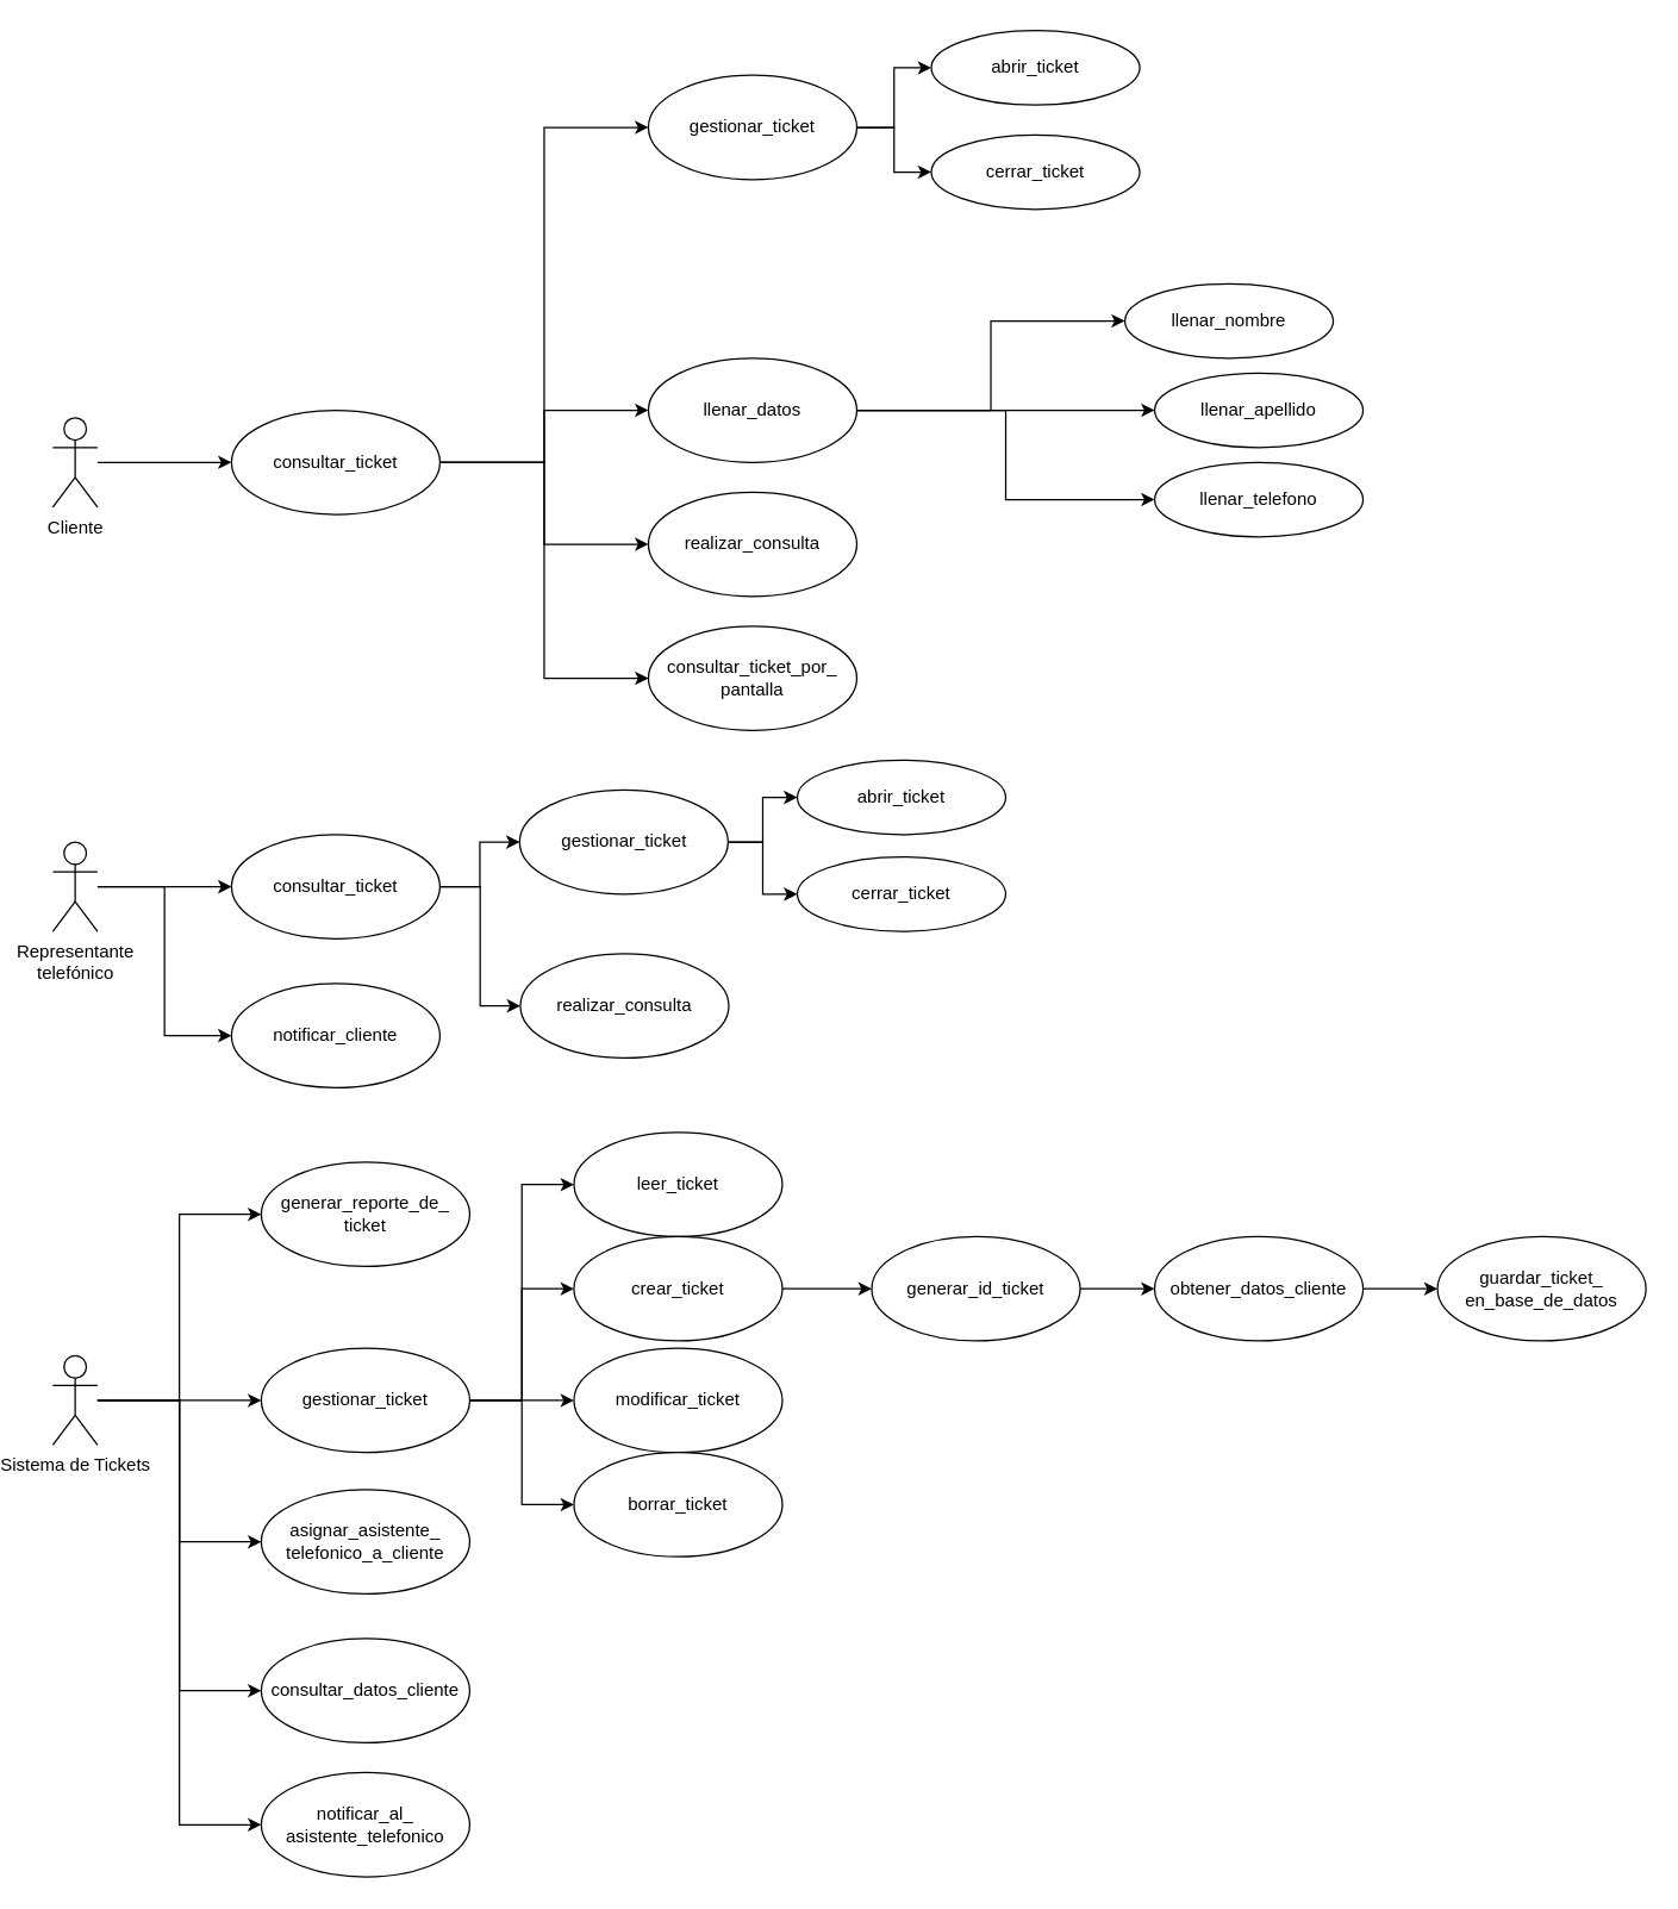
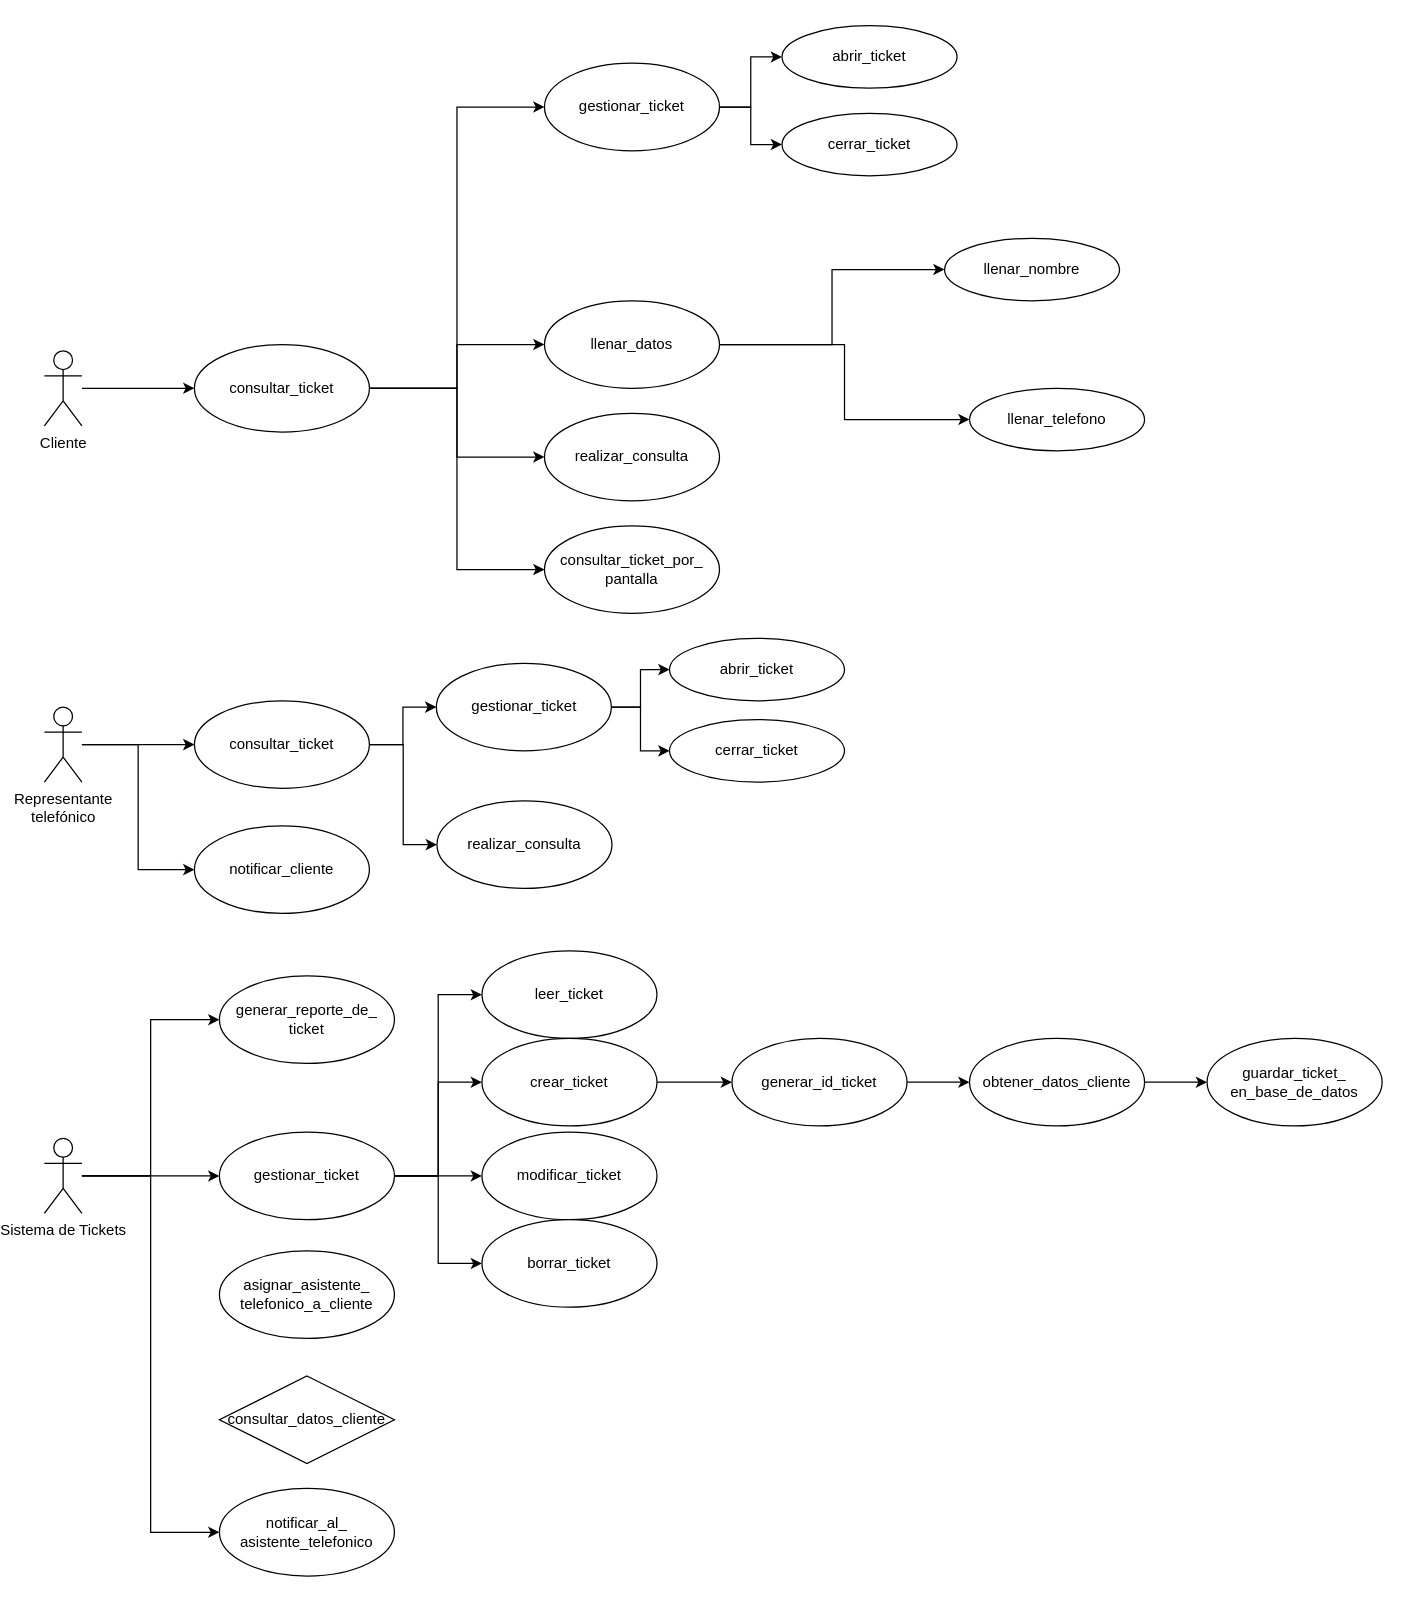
  <mxCell id="0" />
  <mxCell id="1" parent="0" />
  <mxCell id="2" style="edgeStyle=orthogonalEdgeStyle;rounded=0;orthogonalLoop=1;jettySize=auto;html=1;entryX=0;entryY=0.5;entryDx=0;entryDy=0;" parent="1" source="3" target="11" edge="1"><mxGeometry relative="1" as="geometry" /></mxCell>
  <mxCell id="3" value="Cliente" style="shape=umlActor;verticalLabelPosition=bottom;verticalAlign=top;html=1;" parent="1" vertex="1"><mxGeometry x="20" y="280" width="30" height="60" as="geometry" /></mxCell>
  <mxCell id="4" style="edgeStyle=orthogonalEdgeStyle;rounded=0;orthogonalLoop=1;jettySize=auto;html=1;entryX=0;entryY=0.5;entryDx=0;entryDy=0;" parent="1" source="6" target="17" edge="1"><mxGeometry relative="1" as="geometry" /></mxCell>
  <mxCell id="5" style="edgeStyle=orthogonalEdgeStyle;rounded=0;orthogonalLoop=1;jettySize=auto;html=1;entryX=0;entryY=0.5;entryDx=0;entryDy=0;" edge="1" parent="1" source="6" target="55"><mxGeometry relative="1" as="geometry" /></mxCell>
  <mxCell id="6" value="Representante &lt;br&gt;telefónico" style="shape=umlActor;verticalLabelPosition=bottom;verticalAlign=top;html=1;" parent="1" vertex="1"><mxGeometry x="20" y="565" width="30" height="60" as="geometry" /></mxCell>
  <mxCell id="7" style="edgeStyle=orthogonalEdgeStyle;rounded=0;orthogonalLoop=1;jettySize=auto;html=1;entryX=0;entryY=0.5;entryDx=0;entryDy=0;" parent="1" source="11" target="14" edge="1"><mxGeometry relative="1" as="geometry" /></mxCell>
  <mxCell id="8" style="edgeStyle=orthogonalEdgeStyle;rounded=0;orthogonalLoop=1;jettySize=auto;html=1;entryX=0;entryY=0.5;entryDx=0;entryDy=0;" parent="1" source="11" target="21" edge="1"><mxGeometry relative="1" as="geometry"><mxPoint x="420" y="275" as="targetPoint" /></mxGeometry></mxCell>
  <mxCell id="9" style="edgeStyle=orthogonalEdgeStyle;rounded=0;orthogonalLoop=1;jettySize=auto;html=1;entryX=0;entryY=0.5;entryDx=0;entryDy=0;" parent="1" source="11" target="51" edge="1"><mxGeometry relative="1" as="geometry"><mxPoint x="420" y="355" as="targetPoint" /></mxGeometry></mxCell>
  <mxCell id="10" style="edgeStyle=orthogonalEdgeStyle;rounded=0;orthogonalLoop=1;jettySize=auto;html=1;entryX=0;entryY=0.5;entryDx=0;entryDy=0;" edge="1" parent="1" source="11" target="59"><mxGeometry relative="1" as="geometry" /></mxCell>
  <mxCell id="11" value="consultar_ticket" style="ellipse;whiteSpace=wrap;html=1;" parent="1" vertex="1"><mxGeometry x="140" y="275" width="140" height="70" as="geometry" /></mxCell>
  <mxCell id="12" style="edgeStyle=orthogonalEdgeStyle;rounded=0;orthogonalLoop=1;jettySize=auto;html=1;entryX=0;entryY=0.5;entryDx=0;entryDy=0;" edge="1" parent="1" source="14" target="49"><mxGeometry relative="1" as="geometry" /></mxCell>
  <mxCell id="13" style="edgeStyle=orthogonalEdgeStyle;rounded=0;orthogonalLoop=1;jettySize=auto;html=1;entryX=0;entryY=0.5;entryDx=0;entryDy=0;" edge="1" parent="1" source="14" target="50"><mxGeometry relative="1" as="geometry" /></mxCell>
  <mxCell id="14" value="gestionar_ticket" style="ellipse;whiteSpace=wrap;html=1;" parent="1" vertex="1"><mxGeometry x="420" y="50" width="140" height="70" as="geometry" /></mxCell>
  <mxCell id="15" style="edgeStyle=orthogonalEdgeStyle;rounded=0;orthogonalLoop=1;jettySize=auto;html=1;entryX=0;entryY=0.5;entryDx=0;entryDy=0;" edge="1" parent="1" source="17" target="27"><mxGeometry relative="1" as="geometry" /></mxCell>
  <mxCell id="16" style="edgeStyle=orthogonalEdgeStyle;rounded=0;orthogonalLoop=1;jettySize=auto;html=1;entryX=0;entryY=0.5;entryDx=0;entryDy=0;" edge="1" parent="1" source="17" target="52"><mxGeometry relative="1" as="geometry" /></mxCell>
  <mxCell id="17" value="consultar_ticket" style="ellipse;whiteSpace=wrap;html=1;" parent="1" vertex="1"><mxGeometry x="140" y="560" width="140" height="70" as="geometry" /></mxCell>
  <mxCell id="18" style="edgeStyle=orthogonalEdgeStyle;rounded=0;orthogonalLoop=1;jettySize=auto;html=1;entryX=0;entryY=0.5;entryDx=0;entryDy=0;" parent="1" source="21" target="22" edge="1"><mxGeometry relative="1" as="geometry" /></mxCell>
- <mxCell id="19" style="edgeStyle=orthogonalEdgeStyle;rounded=0;orthogonalLoop=1;jettySize=auto;html=1;entryX=0;entryY=0.5;entryDx=0;entryDy=0;" parent="1" source="21" target="23" edge="1"><mxGeometry relative="1" as="geometry" /></mxCell>
  <mxCell id="20" style="edgeStyle=orthogonalEdgeStyle;rounded=0;orthogonalLoop=1;jettySize=auto;html=1;entryX=0;entryY=0.5;entryDx=0;entryDy=0;" parent="1" source="21" target="24" edge="1"><mxGeometry relative="1" as="geometry" /></mxCell>
  <mxCell id="21" value="llenar_datos" style="ellipse;whiteSpace=wrap;html=1;" parent="1" vertex="1"><mxGeometry x="420" y="240" width="140" height="70" as="geometry" /></mxCell>
  <mxCell id="22" value="llenar_nombre" style="ellipse;whiteSpace=wrap;html=1;" parent="1" vertex="1"><mxGeometry x="740" y="190" width="140" height="50" as="geometry" /></mxCell>
- <mxCell id="23" value="llenar_apellido" style="ellipse;whiteSpace=wrap;html=1;" parent="1" vertex="1"><mxGeometry x="760" y="250" width="140" height="50" as="geometry" /></mxCell>
  <mxCell id="24" value="llenar_telefono" style="ellipse;whiteSpace=wrap;html=1;" parent="1" vertex="1"><mxGeometry x="760" y="310" width="140" height="50" as="geometry" /></mxCell>
  <mxCell id="25" style="edgeStyle=orthogonalEdgeStyle;rounded=0;orthogonalLoop=1;jettySize=auto;html=1;entryX=0;entryY=0.5;entryDx=0;entryDy=0;" edge="1" parent="1" source="27" target="53"><mxGeometry relative="1" as="geometry" /></mxCell>
  <mxCell id="26" style="edgeStyle=orthogonalEdgeStyle;rounded=0;orthogonalLoop=1;jettySize=auto;html=1;entryX=0;entryY=0.5;entryDx=0;entryDy=0;" edge="1" parent="1" source="27" target="54"><mxGeometry relative="1" as="geometry" /></mxCell>
  <mxCell id="27" value="gestionar_ticket" style="ellipse;whiteSpace=wrap;html=1;" parent="1" vertex="1"><mxGeometry x="333.5" y="530" width="140" height="70" as="geometry" /></mxCell>
  <mxCell id="28" style="edgeStyle=orthogonalEdgeStyle;rounded=0;orthogonalLoop=1;jettySize=auto;html=1;entryX=0;entryY=0.5;entryDx=0;entryDy=0;" parent="1" source="33" target="38" edge="1"><mxGeometry relative="1" as="geometry" /></mxCell>
- <mxCell id="29" style="edgeStyle=orthogonalEdgeStyle;rounded=0;orthogonalLoop=1;jettySize=auto;html=1;entryX=0;entryY=0.5;entryDx=0;entryDy=0;" edge="1" parent="1" source="33" target="56"><mxGeometry relative="1" as="geometry" /></mxCell>
  <mxCell id="30" style="edgeStyle=orthogonalEdgeStyle;rounded=0;orthogonalLoop=1;jettySize=auto;html=1;entryX=0;entryY=0.5;entryDx=0;entryDy=0;" edge="1" parent="1" source="33" target="57"><mxGeometry relative="1" as="geometry" /></mxCell>
- <mxCell id="31" style="edgeStyle=orthogonalEdgeStyle;rounded=0;orthogonalLoop=1;jettySize=auto;html=1;entryX=0;entryY=0.5;entryDx=0;entryDy=0;" edge="1" parent="1" source="33" target="58"><mxGeometry relative="1" as="geometry" /></mxCell>
  <mxCell id="32" style="edgeStyle=orthogonalEdgeStyle;rounded=0;orthogonalLoop=1;jettySize=auto;html=1;entryX=0;entryY=0.5;entryDx=0;entryDy=0;" edge="1" parent="1" source="33" target="60"><mxGeometry relative="1" as="geometry" /></mxCell>
  <mxCell id="33" value="Sistema de Tickets" style="shape=umlActor;verticalLabelPosition=bottom;verticalAlign=top;html=1;" parent="1" vertex="1"><mxGeometry x="20" y="910" width="30" height="60" as="geometry" /></mxCell>
  <mxCell id="34" style="edgeStyle=orthogonalEdgeStyle;rounded=0;orthogonalLoop=1;jettySize=auto;html=1;entryX=0;entryY=0.5;entryDx=0;entryDy=0;" parent="1" source="38" target="39" edge="1"><mxGeometry relative="1" as="geometry" /></mxCell>
  <mxCell id="35" style="edgeStyle=orthogonalEdgeStyle;rounded=0;orthogonalLoop=1;jettySize=auto;html=1;entryX=0;entryY=0.5;entryDx=0;entryDy=0;" parent="1" source="38" target="41" edge="1"><mxGeometry relative="1" as="geometry" /></mxCell>
  <mxCell id="36" style="edgeStyle=orthogonalEdgeStyle;rounded=0;orthogonalLoop=1;jettySize=auto;html=1;entryX=0;entryY=0.5;entryDx=0;entryDy=0;" parent="1" source="38" target="42" edge="1"><mxGeometry relative="1" as="geometry"><Array as="points"><mxPoint x="360" y="940" /></Array></mxGeometry></mxCell>
  <mxCell id="37" style="edgeStyle=orthogonalEdgeStyle;rounded=0;orthogonalLoop=1;jettySize=auto;html=1;entryX=0;entryY=0.5;entryDx=0;entryDy=0;" parent="1" source="38" target="43" edge="1"><mxGeometry relative="1" as="geometry" /></mxCell>
  <mxCell id="38" value="gestionar_ticket" style="ellipse;whiteSpace=wrap;html=1;" parent="1" vertex="1"><mxGeometry x="160" y="905" width="140" height="70" as="geometry" /></mxCell>
  <mxCell id="39" value="leer_ticket" style="ellipse;whiteSpace=wrap;html=1;" parent="1" vertex="1"><mxGeometry x="370" y="760" width="140" height="70" as="geometry" /></mxCell>
  <mxCell id="40" style="edgeStyle=orthogonalEdgeStyle;rounded=0;orthogonalLoop=1;jettySize=auto;html=1;entryX=0;entryY=0.5;entryDx=0;entryDy=0;" parent="1" source="41" target="45" edge="1"><mxGeometry relative="1" as="geometry" /></mxCell>
  <mxCell id="41" value="crear_ticket" style="ellipse;whiteSpace=wrap;html=1;" parent="1" vertex="1"><mxGeometry x="370" y="830" width="140" height="70" as="geometry" /></mxCell>
  <mxCell id="42" value="modificar_ticket" style="ellipse;whiteSpace=wrap;html=1;" parent="1" vertex="1"><mxGeometry x="370" y="905" width="140" height="70" as="geometry" /></mxCell>
  <mxCell id="43" value="borrar_ticket" style="ellipse;whiteSpace=wrap;html=1;" parent="1" vertex="1"><mxGeometry x="370" y="975" width="140" height="70" as="geometry" /></mxCell>
  <mxCell id="44" style="edgeStyle=orthogonalEdgeStyle;rounded=0;orthogonalLoop=1;jettySize=auto;html=1;entryX=0;entryY=0.5;entryDx=0;entryDy=0;" parent="1" source="45" target="47" edge="1"><mxGeometry relative="1" as="geometry" /></mxCell>
  <mxCell id="45" value="generar_id_ticket" style="ellipse;whiteSpace=wrap;html=1;" parent="1" vertex="1"><mxGeometry x="570" y="830" width="140" height="70" as="geometry" /></mxCell>
  <mxCell id="46" style="edgeStyle=orthogonalEdgeStyle;rounded=0;orthogonalLoop=1;jettySize=auto;html=1;entryX=0;entryY=0.5;entryDx=0;entryDy=0;" parent="1" source="47" target="48" edge="1"><mxGeometry relative="1" as="geometry" /></mxCell>
  <mxCell id="47" value="obtener_datos_cliente" style="ellipse;whiteSpace=wrap;html=1;" parent="1" vertex="1"><mxGeometry x="760" y="830" width="140" height="70" as="geometry" /></mxCell>
  <mxCell id="48" value="guardar_ticket_&lt;br&gt;en_base_de_datos" style="ellipse;whiteSpace=wrap;html=1;" parent="1" vertex="1"><mxGeometry x="950" y="830" width="140" height="70" as="geometry" /></mxCell>
  <mxCell id="49" value="abrir_ticket" style="ellipse;whiteSpace=wrap;html=1;" vertex="1" parent="1"><mxGeometry x="610" y="20" width="140" height="50" as="geometry" /></mxCell>
  <mxCell id="50" value="cerrar_ticket" style="ellipse;whiteSpace=wrap;html=1;" vertex="1" parent="1"><mxGeometry x="610" y="90" width="140" height="50" as="geometry" /></mxCell>
  <mxCell id="51" value="realizar_consulta" style="ellipse;whiteSpace=wrap;html=1;" vertex="1" parent="1"><mxGeometry x="420" y="330" width="140" height="70" as="geometry" /></mxCell>
  <mxCell id="52" value="realizar_consulta" style="ellipse;whiteSpace=wrap;html=1;" vertex="1" parent="1"><mxGeometry x="334" y="640" width="140" height="70" as="geometry" /></mxCell>
  <mxCell id="53" value="abrir_ticket" style="ellipse;whiteSpace=wrap;html=1;" vertex="1" parent="1"><mxGeometry x="520" y="510" width="140" height="50" as="geometry" /></mxCell>
  <mxCell id="54" value="cerrar_ticket" style="ellipse;whiteSpace=wrap;html=1;" vertex="1" parent="1"><mxGeometry x="520" y="575" width="140" height="50" as="geometry" /></mxCell>
  <mxCell id="55" value="notificar_cliente" style="ellipse;whiteSpace=wrap;html=1;" vertex="1" parent="1"><mxGeometry x="140" y="660" width="140" height="70" as="geometry" /></mxCell>
  <mxCell id="56" value="asignar_asistente_&lt;br&gt;telefonico_a_cliente" style="ellipse;whiteSpace=wrap;html=1;" vertex="1" parent="1"><mxGeometry x="160" y="1000" width="140" height="70" as="geometry" /></mxCell>
  <mxCell id="57" value="generar_reporte_de_&lt;br&gt;ticket" style="ellipse;whiteSpace=wrap;html=1;" vertex="1" parent="1"><mxGeometry x="160" y="780" width="140" height="70" as="geometry" /></mxCell>
- <mxCell id="58" value="consultar_datos_cliente" style="ellipse;whiteSpace=wrap;html=1;" vertex="1" parent="1"><mxGeometry x="160" y="1100" width="140" height="70" as="geometry" /></mxCell>
+ <mxCell id="58" value="consultar_datos_cliente" style="rhombus;whiteSpace=wrap;html=1;" vertex="1" parent="1"><mxGeometry x="160" y="1100" width="140" height="70" as="geometry" /></mxCell>
  <mxCell id="59" value="consultar_ticket_por_&lt;br&gt;pantalla" style="ellipse;whiteSpace=wrap;html=1;" vertex="1" parent="1"><mxGeometry x="420" y="420" width="140" height="70" as="geometry" /></mxCell>
  <mxCell id="60" value="notificar_al_&lt;br&gt;asistente_telefonico" style="ellipse;whiteSpace=wrap;html=1;" vertex="1" parent="1"><mxGeometry x="160" y="1190" width="140" height="70" as="geometry" /></mxCell>
